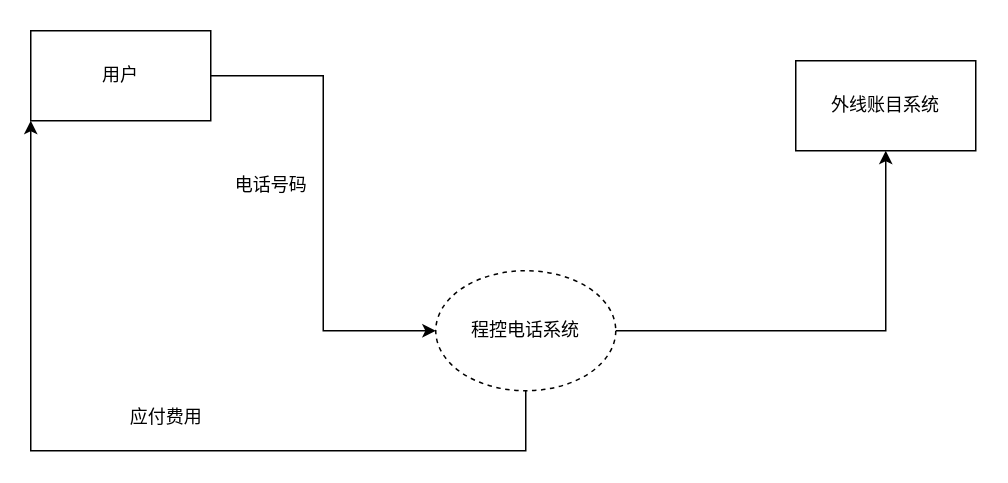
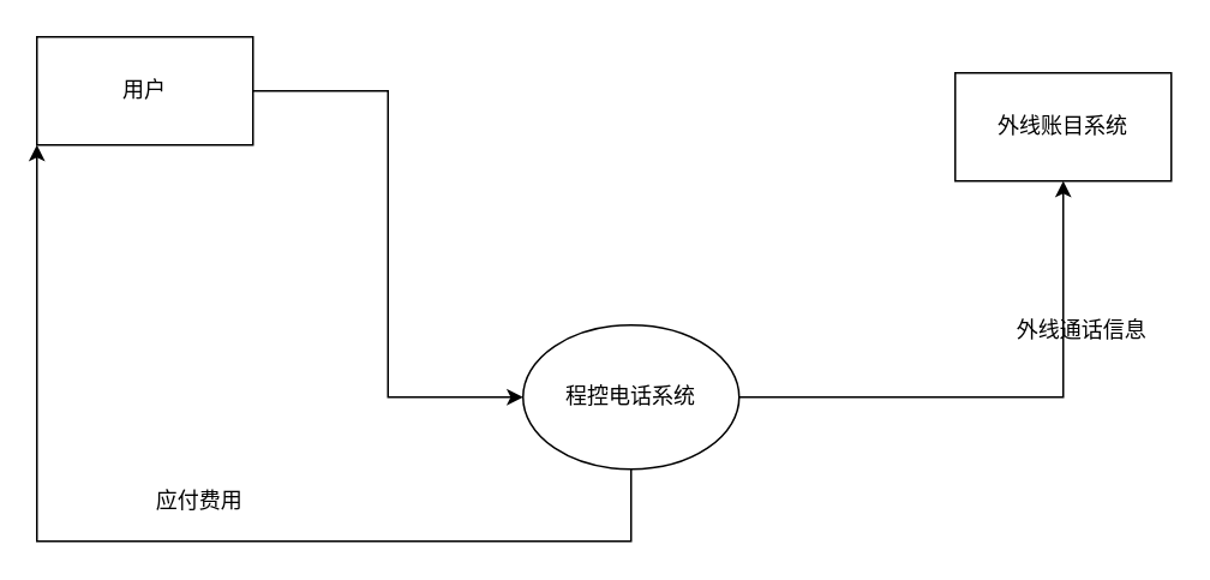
  <mxCell id="0" />
  <mxCell id="1" parent="0" />
  <mxCell id="2" value="外线账目系统" style="rounded=0;whiteSpace=wrap;html=1;" vertex="1" parent="1"><mxGeometry x="530" y="40" width="120" height="60" as="geometry" /></mxCell>
  <mxCell id="3" style="edgeStyle=orthogonalEdgeStyle;rounded=0;orthogonalLoop=1;jettySize=auto;html=1;entryX=0;entryY=0.5;entryDx=0;entryDy=0;" edge="1" parent="1" source="4" target="7"><mxGeometry relative="1" as="geometry" /></mxCell>
  <mxCell id="4" value="用户" style="rounded=0;whiteSpace=wrap;html=1;" vertex="1" parent="1"><mxGeometry x="20" y="20" width="120" height="60" as="geometry" /></mxCell>
  <mxCell id="5" style="edgeStyle=orthogonalEdgeStyle;rounded=0;orthogonalLoop=1;jettySize=auto;html=1;entryX=0.5;entryY=1;entryDx=0;entryDy=0;" edge="1" parent="1" source="7" target="2"><mxGeometry relative="1" as="geometry" /></mxCell>
  <mxCell id="6" style="edgeStyle=orthogonalEdgeStyle;rounded=0;orthogonalLoop=1;jettySize=auto;html=1;entryX=0;entryY=1;entryDx=0;entryDy=0;" edge="1" parent="1" source="7" target="4"><mxGeometry relative="1" as="geometry"><Array as="points"><mxPoint x="350" y="300" /><mxPoint x="20" y="300" /></Array></mxGeometry></mxCell>
- <mxCell id="7" value="程控电话系统" style="ellipse;whiteSpace=wrap;html=1;dashed=1;" vertex="1" parent="1"><mxGeometry x="290" y="180" width="120" height="80" as="geometry" /></mxCell>
- <mxCell id="8" value="电话号码" style="text;html=1;align=center;verticalAlign=middle;resizable=0;points=[];autosize=1;strokeColor=none;fillColor=none;" vertex="1" parent="1"><mxGeometry x="145" y="108" width="70" height="30" as="geometry" /></mxCell>
+ <mxCell id="7" value="程控电话系统" style="ellipse;whiteSpace=wrap;html=1;" vertex="1" parent="1"><mxGeometry x="290" y="180" width="120" height="80" as="geometry" /></mxCell>
+ <mxCell id="9" value="外线通话信息" style="text;html=1;align=center;verticalAlign=middle;resizable=0;points=[];autosize=1;strokeColor=none;fillColor=none;" vertex="1" parent="1"><mxGeometry x="550" y="168" width="100" height="30" as="geometry" /></mxCell>
  <mxCell id="10" value="应付费用" style="text;html=1;align=center;verticalAlign=middle;resizable=0;points=[];autosize=1;strokeColor=none;fillColor=none;" vertex="1" parent="1"><mxGeometry x="75" y="263" width="70" height="30" as="geometry" /></mxCell>
